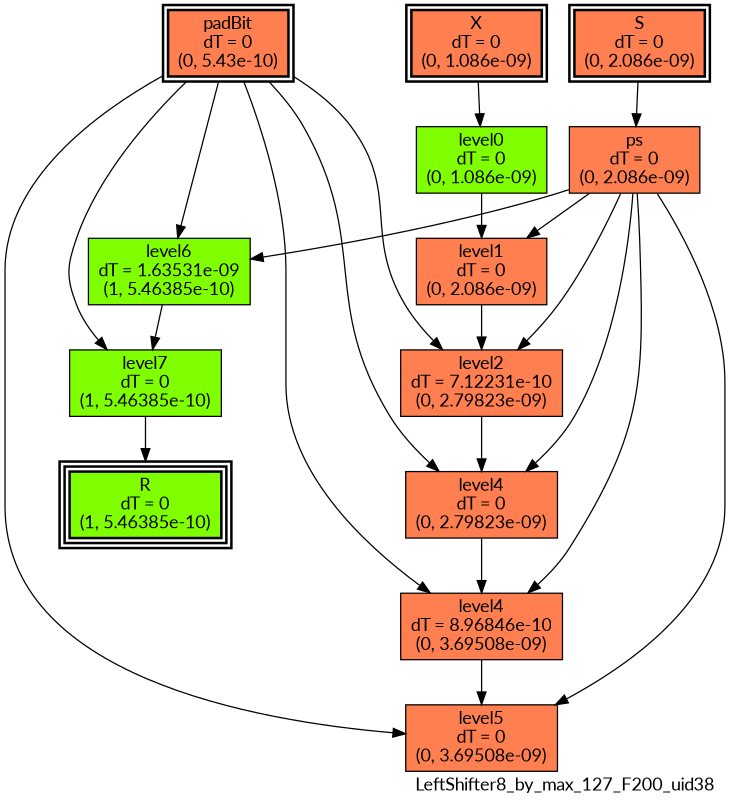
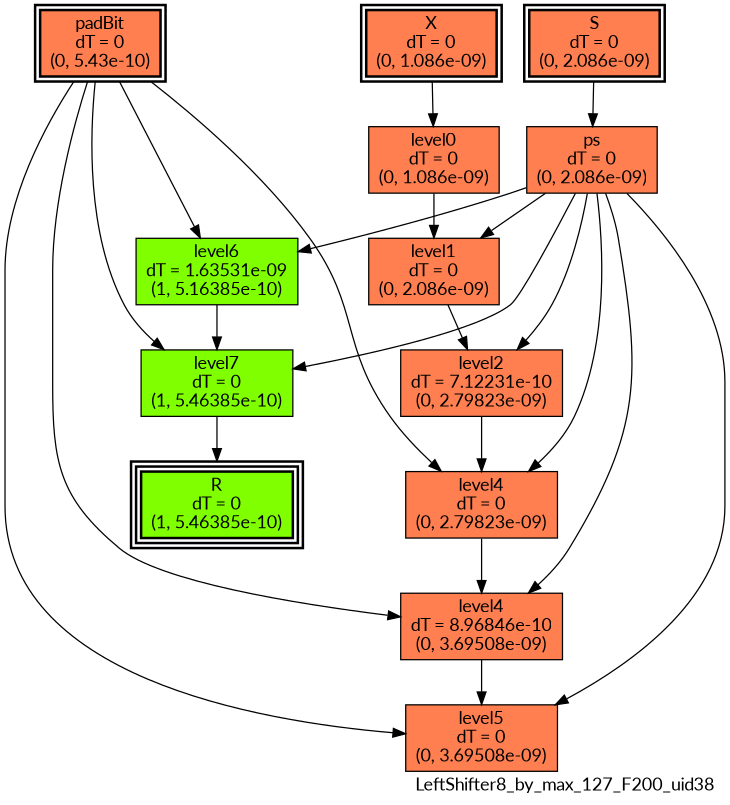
  digraph {
    fontname=Lato
    label=LeftShifter8_by_max_127_F200_uid38
    labeljust=right
    labelloc=bottom
    nodesep=0.25
    ranksep=0.5
    node [color=black fillcolor=coral fontname=Lato peripheries=1 shape=box style=filled]
    edge [arrowhead=normal arrowsize=1.0 arrowtail=normal color=black dir=forward fontname=Lato]
    n1 [label="X\ndT = 0\n(0, 1.086e-09)" peripheries=2 style="bold, filled"]
    n2 [label="S\ndT = 0\n(0, 2.086e-09)" peripheries=2 style="bold, filled"]
    n3 [label="padBit\ndT = 0\n(0, 5.43e-10)" peripheries=2 style="bold, filled"]
    n4 [fillcolor=chartreuse label="R\ndT = 0\n(1, 5.46385e-10)" peripheries=3 style="bold, filled"]
-   n5 [fillcolor=chartreuse label="level0\ndT = 0\n(0, 1.086e-09)"]
+   n5 [label="level0\ndT = 0\n(0, 1.086e-09)"]
    n6 [label="ps\ndT = 0\n(0, 2.086e-09)"]
    n7 [label="level2\ndT = 7.12231e-10\n(0, 2.79823e-09)"]
    n8 [label="level4\ndT = 0\n(0, 2.79823e-09)"]
    n9 [label="level4\ndT = 8.96846e-10\n(0, 3.69508e-09)"]
    n10 [label="level5\ndT = 0\n(0, 3.69508e-09)"]
-   n11 [fillcolor=chartreuse label="level6\ndT = 1.63531e-09\n(1, 5.46385e-10)"]
+   n11 [fillcolor=chartreuse label="level6\ndT = 1.63531e-09\n(1, 5.16385e-10)"]
    n12 [fillcolor=chartreuse label="level7\ndT = 0\n(1, 5.46385e-10)"]
    n13 [label="level1\ndT = 0\n(0, 2.086e-09)"]
    subgraph sub_1 {
      rank=same
      n1
      n2
      n3
    }
    subgraph sub_2 {
      rank=same
      n4
    }
    n1 -> n5
    n2 -> n6
-   n3 -> n7
    n3 -> n8
    n3 -> n9
    n3 -> n10
    n3 -> n11
    n3 -> n12
    n5 -> n13
    n6 -> n7
    n6 -> n8
    n6 -> n9
    n6 -> n10
    n6 -> n11
+   n6 -> n12
    n6 -> n13
    n7 -> n8
    n8 -> n9
    n9 -> n10
    n11 -> n12
    n12 -> n4
    n13 -> n7
  }
